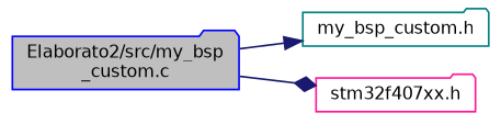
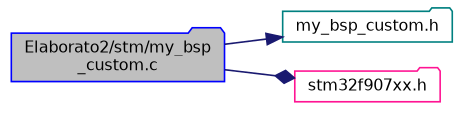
  digraph {
    rankdir=LR
    node [fillcolor=white fontname=Helvetica fontsize=10 shape=folder style=filled]
    edge [color=midnightblue fontname=Helvetica fontsize=10 labelfontname=Helvetica labelfontsize=10 style=solid]
-   n1 [color=blue fillcolor=grey75 fontcolor=black height=0.2 label="Elaborato2/src/my_bsp\l_custom.c" width=0.4]
+   n1 [color=blue fillcolor=grey75 fontcolor=black height=0.2 label="Elaborato2/stm/my_bsp\l_custom.c" width=0.4]
    n2 [color=teal height=0.2 label="my_bsp_custom.h" width=0.4]
-   n3 [color=deeppink height=0.2 label="stm32f407xx.h" width=0.4]
+   n3 [color=deeppink height=0.2 label="stm32f907xx.h" width=0.4]
    n1 -> n2 [arrowhead=normal]
    n1 -> n3 [arrowhead=diamond]
  }
